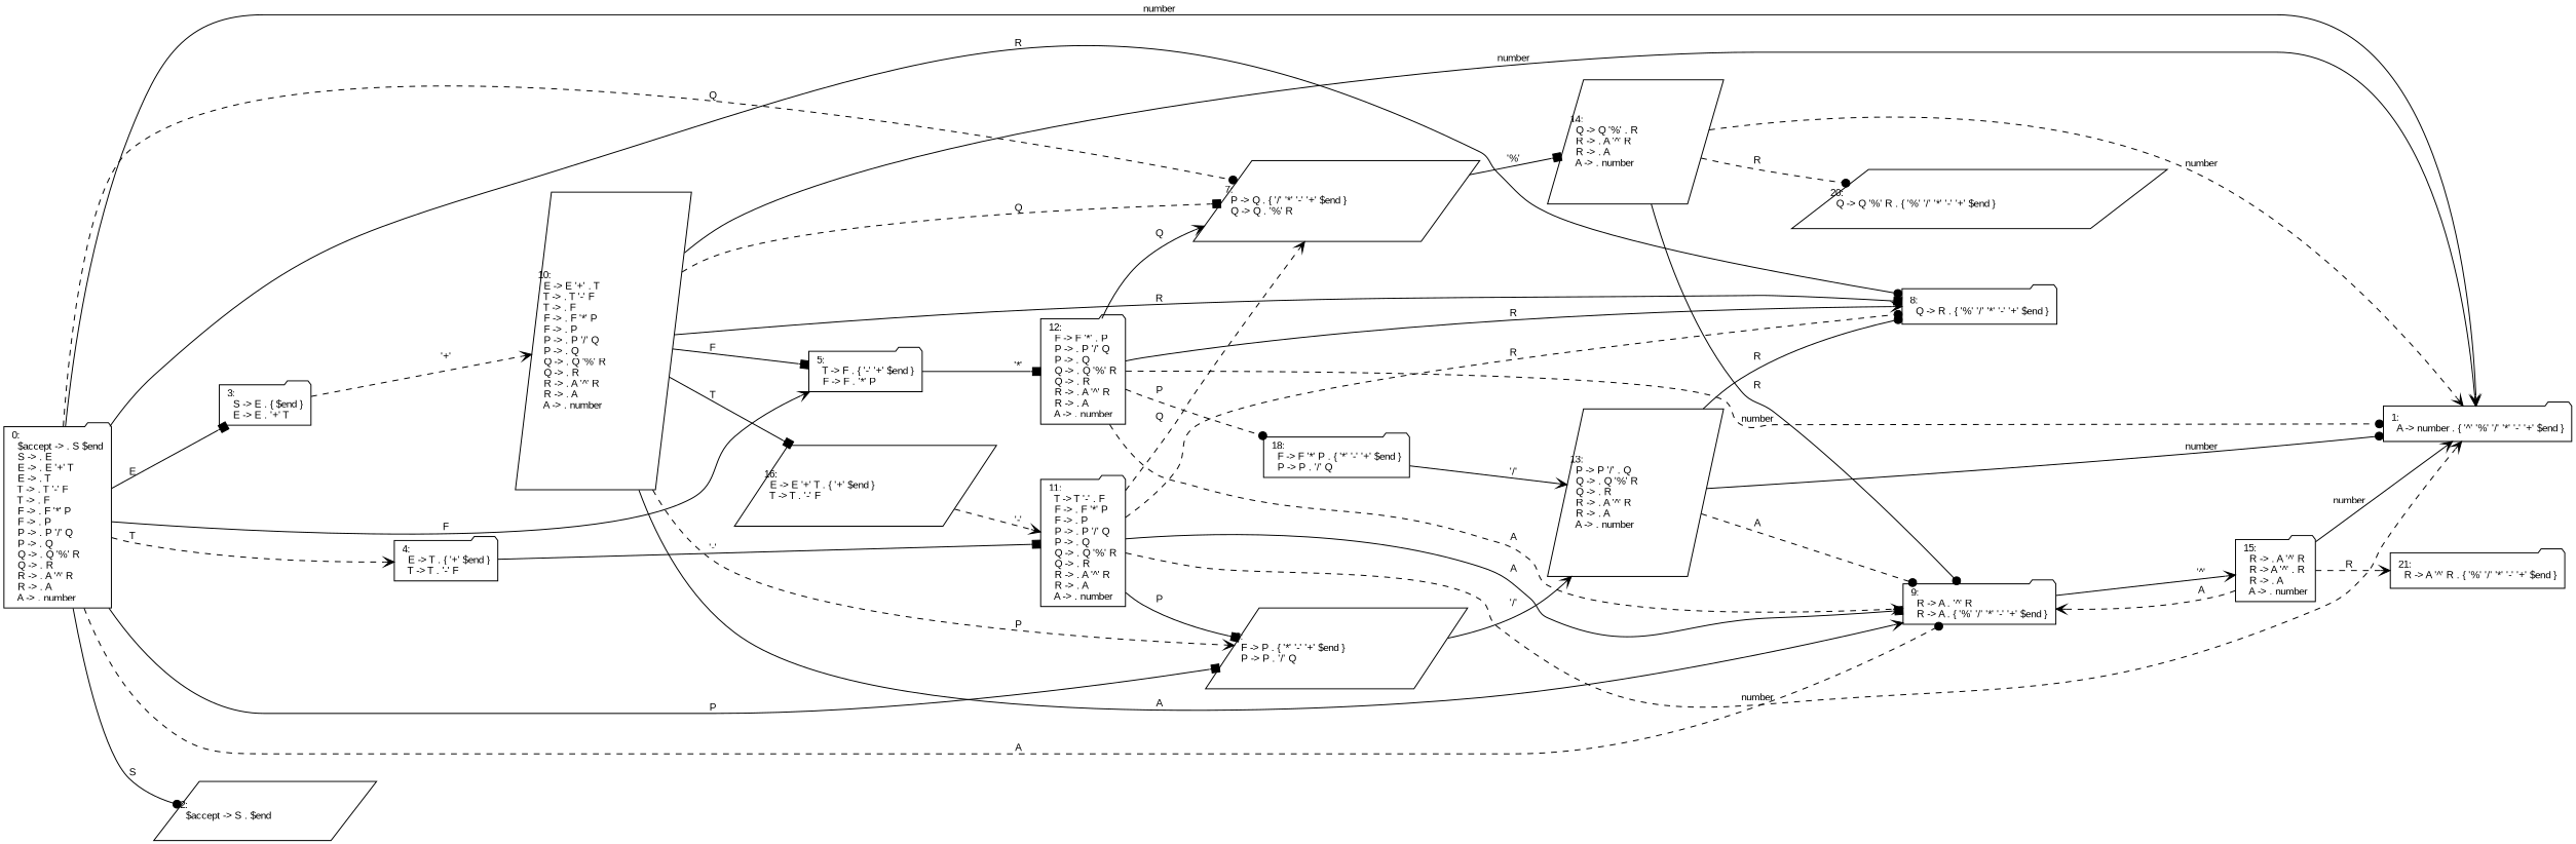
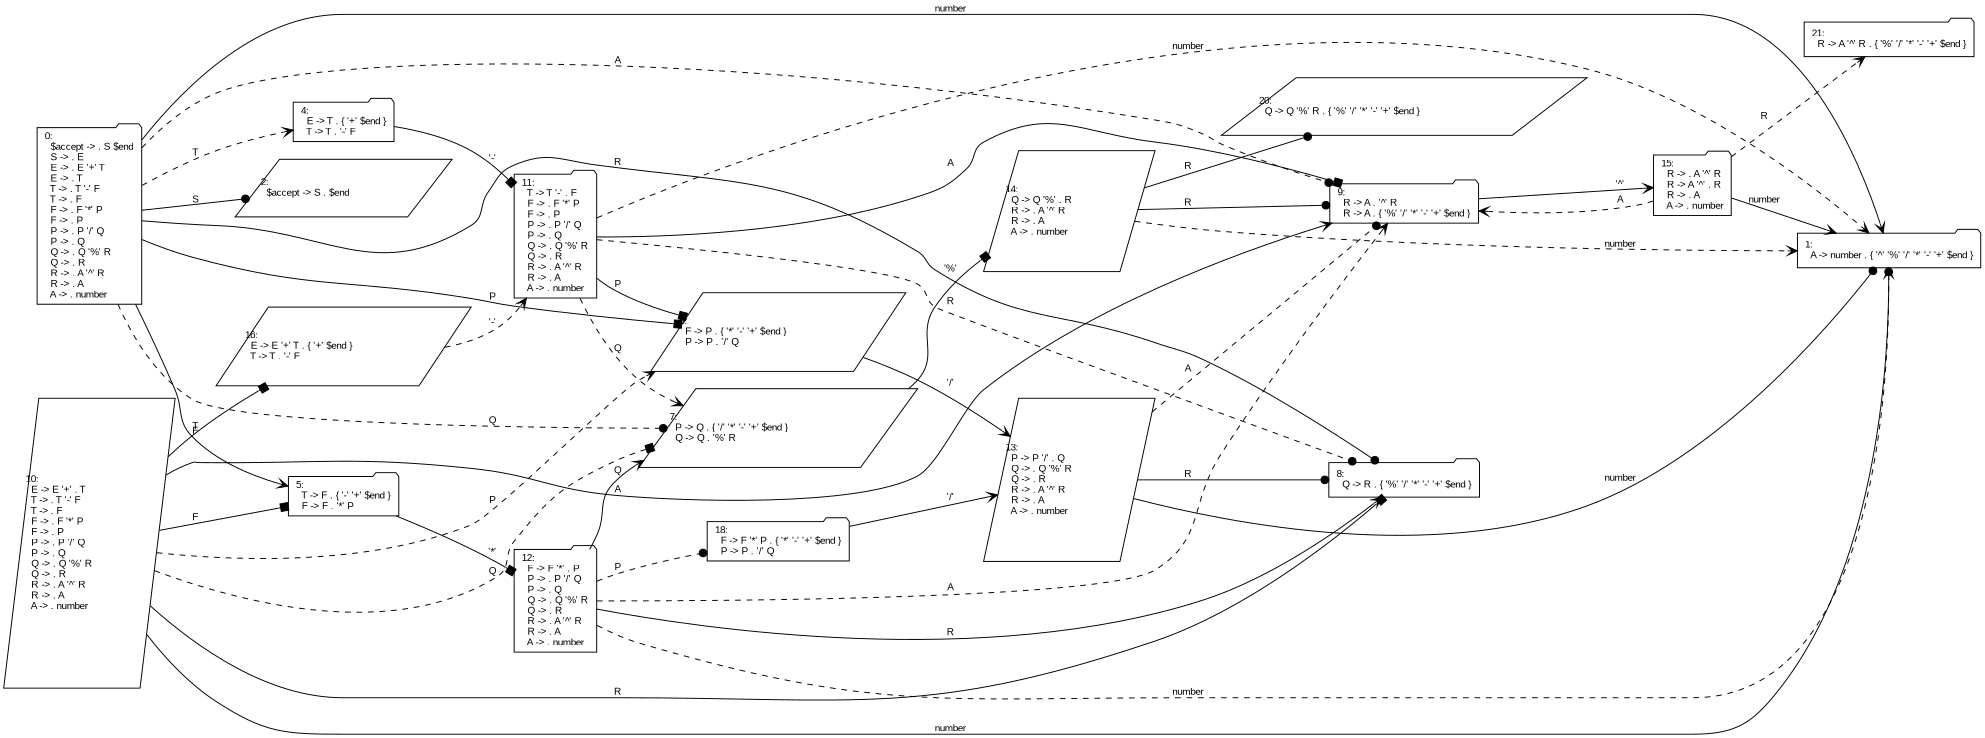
  digraph {
    fontname="Liberation Sans"
    rankdir=LR
    node [fontname="Liberation Sans" fontsize=10 shape=folder]
    edge [arrowhead=vee fontname="Liberation Sans" fontsize=10 style=solid]
    n1 [label="0:\l  $accept -> . S $end\l  S -> . E\l  E -> . E '+' T\l  E -> . T\l  T -> . T '-' F\l  T -> . F\l  F -> . F '*' P\l  F -> . P\l  P -> . P '/' Q\l  P -> . Q\l  Q -> . Q '%' R\l  Q -> . R\l  R -> . A '^' R\l  R -> . A\l  A -> . number\l"]
    n2 [label="1:\l  A -> number . { '^' '%' '/' '*' '-' '+' $end }\l"]
    n3 [label="2:\l  $accept -> S . $end\l" shape=parallelogram]
-   n4 [label="3:\l  S -> E . { $end }\l  E -> E . '+' T\l"]
    n5 [label="4:\l  E -> T . { '+' $end }\l  T -> T . '-' F\l"]
    n6 [label="5:\l  T -> F . { '-' '+' $end }\l  F -> F . '*' P\l"]
    n7 [label="6:\l  F -> P . { '*' '-' '+' $end }\l  P -> P . '/' Q\l" shape=parallelogram]
    n8 [label="7:\l  P -> Q . { '/' '*' '-' '+' $end }\l  Q -> Q . '%' R\l" shape=parallelogram]
    n9 [label="8:\l  Q -> R . { '%' '/' '*' '-' '+' $end }\l"]
    n10 [label="9:\l  R -> A . '^' R\l  R -> A . { '%' '/' '*' '-' '+' $end }\l"]
    n11 [label="10:\l  E -> E '+' . T\l  T -> . T '-' F\l  T -> . F\l  F -> . F '*' P\l  F -> . P\l  P -> . P '/' Q\l  P -> . Q\l  Q -> . Q '%' R\l  Q -> . R\l  R -> . A '^' R\l  R -> . A\l  A -> . number\l" shape=parallelogram]
    n12 [label="11:\l  T -> T '-' . F\l  F -> . F '*' P\l  F -> . P\l  P -> . P '/' Q\l  P -> . Q\l  Q -> . Q '%' R\l  Q -> . R\l  R -> . A '^' R\l  R -> . A\l  A -> . number\l"]
    n13 [label="12:\l  F -> F '*' . P\l  P -> . P '/' Q\l  P -> . Q\l  Q -> . Q '%' R\l  Q -> . R\l  R -> . A '^' R\l  R -> . A\l  A -> . number\l"]
    n14 [label="13:\l  P -> P '/' . Q\l  Q -> . Q '%' R\l  Q -> . R\l  R -> . A '^' R\l  R -> . A\l  A -> . number\l" shape=parallelogram]
    n15 [label="14:\l  Q -> Q '%' . R\l  R -> . A '^' R\l  R -> . A\l  A -> . number\l" shape=parallelogram]
    n16 [label="15:\l  R -> . A '^' R\l  R -> A '^' . R\l  R -> . A\l  A -> . number\l"]
    n17 [label="16:\l  E -> E '+' T . { '+' $end }\l  T -> T . '-' F\l" shape=parallelogram]
    n18 [label="18:\l  F -> F '*' P . { '*' '-' '+' $end }\l  P -> P . '/' Q\l"]
    n19 [label="20:\l  Q -> Q '%' R . { '%' '/' '*' '-' '+' $end }\l" shape=parallelogram]
    n20 [label="21:\l  R -> A '^' R . { '%' '/' '*' '-' '+' $end }\l"]
    n1 -> n2 [label=number]
    n1 -> n3 [arrowhead=dot label=S]
-   n1 -> n4 [arrowhead=box label=E]
    n1 -> n5 [label=T style=dashed]
    n1 -> n6 [label=F]
    n1 -> n7 [arrowhead=box label=P]
    n1 -> n8 [arrowhead=dot label=Q style=dashed]
    n1 -> n9 [arrowhead=dot label=R]
    n1 -> n10 [arrowhead=dot label=A style=dashed]
-   n4 -> n11 [label="'+'" style=dashed]
    n5 -> n12 [arrowhead=box label="'-'"]
    n6 -> n13 [arrowhead=box label="'*'"]
    n7 -> n14 [label="'/'"]
    n8 -> n15 [arrowhead=box label="'%'"]
    n10 -> n16 [label="'^'"]
    n11 -> n2 [label=number]
    n11 -> n6 [arrowhead=box label=F]
    n11 -> n7 [label=P style=dashed]
    n11 -> n8 [arrowhead=box label=Q style=dashed]
    n11 -> n9 [arrowhead=box label=R]
    n11 -> n10 [label=A]
    n11 -> n17 [arrowhead=box label=T]
    n12 -> n2 [label=number style=dashed]
    n12 -> n7 [arrowhead=box label=P]
    n12 -> n8 [label=Q style=dashed]
    n12 -> n9 [arrowhead=dot label=R style=dashed]
    n12 -> n10 [arrowhead=box label=A]
    n13 -> n2 [arrowhead=dot label=number style=dashed]
    n13 -> n8 [label=Q]
    n13 -> n9 [label=R]
    n13 -> n10 [label=A style=dashed]
    n13 -> n18 [arrowhead=dot label=P style=dashed]
    n14 -> n2 [arrowhead=dot label=number]
    n14 -> n9 [arrowhead=dot label=R]
    n14 -> n10 [arrowhead=dot label=A style=dashed]
    n15 -> n2 [label=number style=dashed]
    n15 -> n10 [arrowhead=dot label=R]
-   n15 -> n19 [arrowhead=dot label=R style=dashed]
+   n15 -> n19 [arrowhead=dot label=R]
    n16 -> n2 [label=number]
    n16 -> n10 [label=A style=dashed]
    n16 -> n20 [label=R style=dashed]
    n17 -> n12 [label="'-'" style=dashed]
    n18 -> n14 [label="'/'"]
  }
